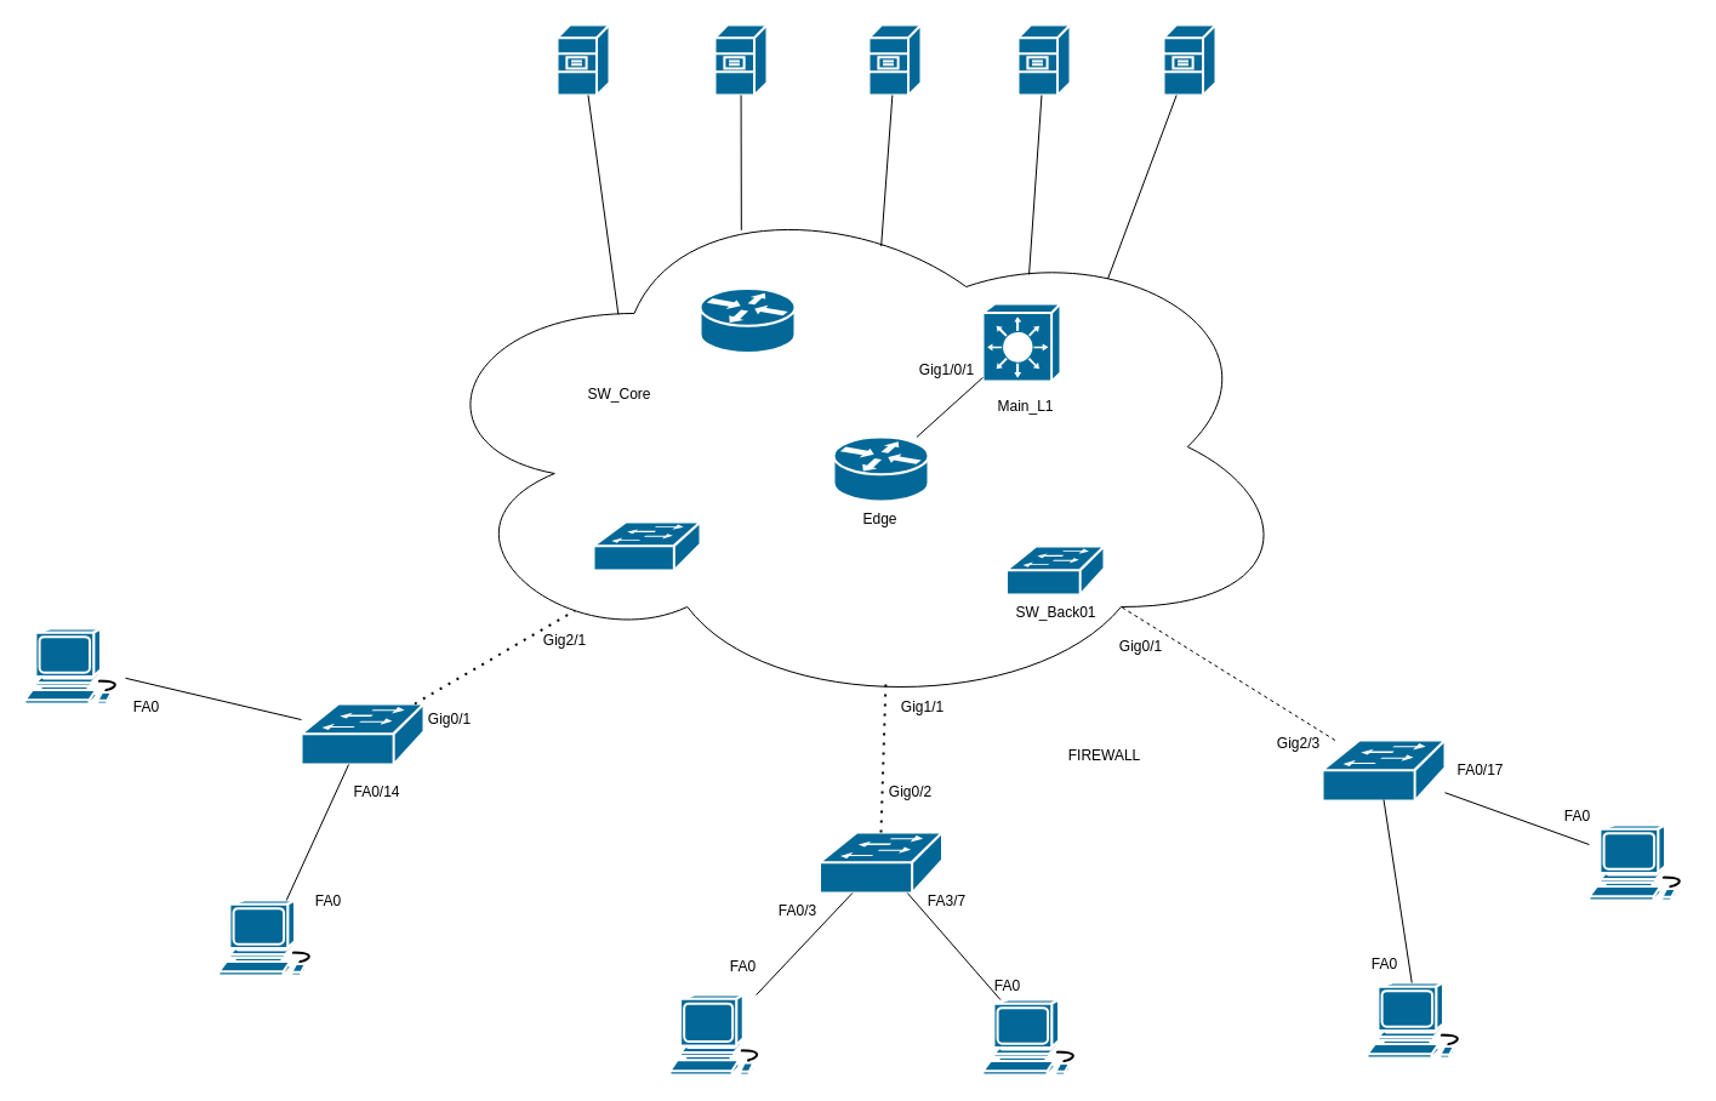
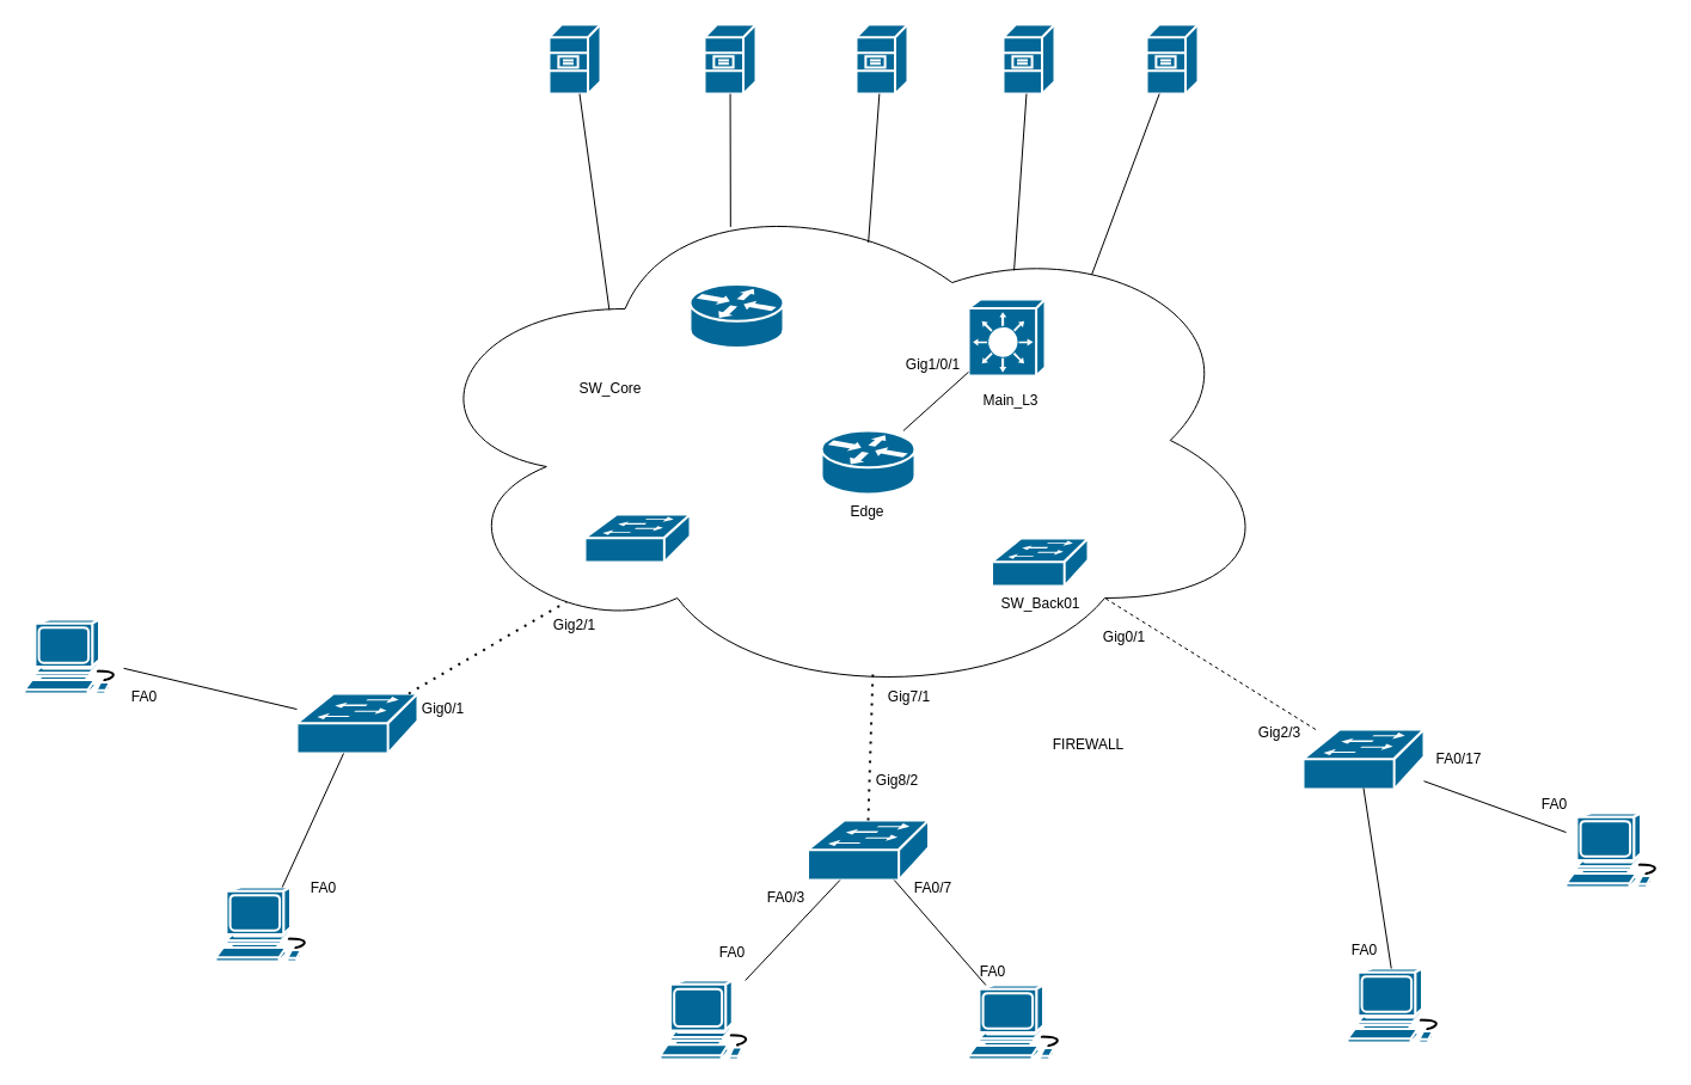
  <mxCell id="0" />
  <mxCell id="1" parent="0" />
  <mxCell id="2" value="" style="ellipse;shape=cloud;whiteSpace=wrap;html=1;" vertex="1" parent="1"><mxGeometry x="340" y="148" width="730" height="440" as="geometry" /></mxCell>
  <mxCell id="3" value="" style="shape=mxgraph.cisco.switches.workgroup_switch;sketch=0;html=1;pointerEvents=1;dashed=0;fillColor=#036897;strokeColor=#ffffff;strokeWidth=2;verticalLabelPosition=bottom;verticalAlign=top;align=center;outlineConnect=0;" vertex="1" parent="1"><mxGeometry x="1090" y="610" width="101" height="50" as="geometry" /></mxCell>
  <mxCell id="4" value="" style="shape=mxgraph.cisco.switches.workgroup_switch;sketch=0;html=1;pointerEvents=1;dashed=0;fillColor=#036897;strokeColor=#ffffff;strokeWidth=2;verticalLabelPosition=bottom;verticalAlign=top;align=center;outlineConnect=0;" vertex="1" parent="1"><mxGeometry x="675.5" y="686" width="101" height="50" as="geometry" /></mxCell>
  <mxCell id="5" value="" style="shape=mxgraph.cisco.switches.workgroup_switch;sketch=0;html=1;pointerEvents=1;dashed=0;fillColor=#036897;strokeColor=#ffffff;strokeWidth=2;verticalLabelPosition=bottom;verticalAlign=top;align=center;outlineConnect=0;" vertex="1" parent="1"><mxGeometry x="248" y="580" width="101" height="50" as="geometry" /></mxCell>
  <mxCell id="6" value="" style="shape=mxgraph.cisco.computers_and_peripherals.workstation;sketch=0;html=1;pointerEvents=1;dashed=0;fillColor=#036897;strokeColor=#ffffff;strokeWidth=2;verticalLabelPosition=bottom;verticalAlign=top;align=center;outlineConnect=0;" vertex="1" parent="1"><mxGeometry x="810" y="824" width="83" height="62" as="geometry" /></mxCell>
  <mxCell id="7" value="" style="shape=mxgraph.cisco.computers_and_peripherals.workstation;sketch=0;html=1;pointerEvents=1;dashed=0;fillColor=#036897;strokeColor=#ffffff;strokeWidth=2;verticalLabelPosition=bottom;verticalAlign=top;align=center;outlineConnect=0;" vertex="1" parent="1"><mxGeometry x="1310" y="680" width="83" height="62" as="geometry" /></mxCell>
  <mxCell id="8" value="" style="shape=mxgraph.cisco.computers_and_peripherals.workstation;sketch=0;html=1;pointerEvents=1;dashed=0;fillColor=#036897;strokeColor=#ffffff;strokeWidth=2;verticalLabelPosition=bottom;verticalAlign=top;align=center;outlineConnect=0;" vertex="1" parent="1"><mxGeometry x="1127" y="810" width="83" height="62" as="geometry" /></mxCell>
  <mxCell id="9" value="" style="shape=mxgraph.cisco.computers_and_peripherals.workstation;sketch=0;html=1;pointerEvents=1;dashed=0;fillColor=#036897;strokeColor=#ffffff;strokeWidth=2;verticalLabelPosition=bottom;verticalAlign=top;align=center;outlineConnect=0;" vertex="1" parent="1"><mxGeometry x="20" y="518" width="83" height="62" as="geometry" /></mxCell>
  <mxCell id="10" value="" style="shape=mxgraph.cisco.computers_and_peripherals.workstation;sketch=0;html=1;pointerEvents=1;dashed=0;fillColor=#036897;strokeColor=#ffffff;strokeWidth=2;verticalLabelPosition=bottom;verticalAlign=top;align=center;outlineConnect=0;" vertex="1" parent="1"><mxGeometry x="180" y="742" width="83" height="62" as="geometry" /></mxCell>
  <mxCell id="11" value="" style="shape=mxgraph.cisco.computers_and_peripherals.workstation;sketch=0;html=1;pointerEvents=1;dashed=0;fillColor=#036897;strokeColor=#ffffff;strokeWidth=2;verticalLabelPosition=bottom;verticalAlign=top;align=center;outlineConnect=0;" vertex="1" parent="1"><mxGeometry x="552" y="820" width="80" height="66" as="geometry" /></mxCell>
  <mxCell id="12" value="" style="shape=mxgraph.cisco.servers.file_server;sketch=0;html=1;pointerEvents=1;dashed=0;fillColor=#036897;strokeColor=#ffffff;strokeWidth=2;verticalLabelPosition=bottom;verticalAlign=top;align=center;outlineConnect=0;" vertex="1" parent="1"><mxGeometry x="716" y="20" width="43" height="58" as="geometry" /></mxCell>
  <mxCell id="13" value="" style="shape=mxgraph.cisco.servers.file_server;sketch=0;html=1;pointerEvents=1;dashed=0;fillColor=#036897;strokeColor=#ffffff;strokeWidth=2;verticalLabelPosition=bottom;verticalAlign=top;align=center;outlineConnect=0;" vertex="1" parent="1"><mxGeometry x="839" y="20" width="43" height="58" as="geometry" /></mxCell>
  <mxCell id="14" value="" style="shape=mxgraph.cisco.servers.file_server;sketch=0;html=1;pointerEvents=1;dashed=0;fillColor=#036897;strokeColor=#ffffff;strokeWidth=2;verticalLabelPosition=bottom;verticalAlign=top;align=center;outlineConnect=0;" vertex="1" parent="1"><mxGeometry x="959" y="20" width="43" height="58" as="geometry" /></mxCell>
  <mxCell id="15" value="" style="shape=mxgraph.cisco.servers.file_server;sketch=0;html=1;pointerEvents=1;dashed=0;fillColor=#036897;strokeColor=#ffffff;strokeWidth=2;verticalLabelPosition=bottom;verticalAlign=top;align=center;outlineConnect=0;" vertex="1" parent="1"><mxGeometry x="459" y="20" width="43" height="58" as="geometry" /></mxCell>
  <mxCell id="16" value="" style="shape=mxgraph.cisco.servers.file_server;sketch=0;html=1;pointerEvents=1;dashed=0;fillColor=#036897;strokeColor=#ffffff;strokeWidth=2;verticalLabelPosition=bottom;verticalAlign=top;align=center;outlineConnect=0;" vertex="1" parent="1"><mxGeometry x="589" y="20" width="43" height="58" as="geometry" /></mxCell>
  <mxCell id="17" value="" style="shape=mxgraph.cisco.switches.workgroup_switch;sketch=0;html=1;pointerEvents=1;dashed=0;fillColor=#036897;strokeColor=#ffffff;strokeWidth=2;verticalLabelPosition=bottom;verticalAlign=top;align=center;outlineConnect=0;" vertex="1" parent="1"><mxGeometry x="829.5" y="450" width="80.5" height="40" as="geometry" /></mxCell>
  <mxCell id="18" value="" style="shape=mxgraph.cisco.switches.workgroup_switch;sketch=0;html=1;pointerEvents=1;dashed=0;fillColor=#036897;strokeColor=#ffffff;strokeWidth=2;verticalLabelPosition=bottom;verticalAlign=top;align=center;outlineConnect=0;" vertex="1" parent="1"><mxGeometry x="489" y="430" width="88" height="40" as="geometry" /></mxCell>
  <mxCell id="19" value="" style="shape=mxgraph.cisco.routers.router;sketch=0;html=1;pointerEvents=1;dashed=0;fillColor=#036897;strokeColor=#ffffff;strokeWidth=2;verticalLabelPosition=bottom;verticalAlign=top;align=center;outlineConnect=0;" vertex="1" parent="1"><mxGeometry x="687" y="360" width="78" height="53" as="geometry" /></mxCell>
  <mxCell id="20" value="" style="shape=mxgraph.cisco.routers.router;sketch=0;html=1;pointerEvents=1;dashed=0;fillColor=#036897;strokeColor=#ffffff;strokeWidth=2;verticalLabelPosition=bottom;verticalAlign=top;align=center;outlineConnect=0;" vertex="1" parent="1"><mxGeometry x="577" y="237.5" width="78" height="53" as="geometry" /></mxCell>
  <mxCell id="21" value="" style="endArrow=none;html=1;rounded=0;" edge="1" parent="1" source="4" target="6"><mxGeometry width="50" height="50" relative="1" as="geometry"><mxPoint x="720" y="400" as="sourcePoint" /><mxPoint x="770" y="350" as="targetPoint" /></mxGeometry></mxCell>
  <mxCell id="22" value="" style="endArrow=none;html=1;rounded=0;" edge="1" parent="1" source="11" target="4"><mxGeometry width="50" height="50" relative="1" as="geometry"><mxPoint x="640" y="770" as="sourcePoint" /><mxPoint x="690" y="720" as="targetPoint" /></mxGeometry></mxCell>
  <mxCell id="23" value="" style="endArrow=none;html=1;rounded=0;" edge="1" parent="1" source="9" target="5"><mxGeometry width="50" height="50" relative="1" as="geometry"><mxPoint x="310" y="840" as="sourcePoint" /><mxPoint x="360" y="790" as="targetPoint" /></mxGeometry></mxCell>
  <mxCell id="24" value="" style="endArrow=none;html=1;rounded=0;" edge="1" parent="1" source="10" target="5"><mxGeometry width="50" height="50" relative="1" as="geometry"><mxPoint x="190" y="680" as="sourcePoint" /><mxPoint x="240" y="630" as="targetPoint" /></mxGeometry></mxCell>
  <mxCell id="25" value="" style="endArrow=none;html=1;rounded=0;entryX=0.5;entryY=0.98;entryDx=0;entryDy=0;entryPerimeter=0;" edge="1" parent="1" source="8" target="3"><mxGeometry width="50" height="50" relative="1" as="geometry"><mxPoint x="940" y="880" as="sourcePoint" /><mxPoint x="990" y="830" as="targetPoint" /></mxGeometry></mxCell>
  <mxCell id="26" value="" style="endArrow=none;html=1;rounded=0;" edge="1" parent="1" source="7" target="3"><mxGeometry width="50" height="50" relative="1" as="geometry"><mxPoint x="720" y="400" as="sourcePoint" /><mxPoint x="770" y="350" as="targetPoint" /></mxGeometry></mxCell>
  <mxCell id="27" value="" style="endArrow=none;dashed=1;html=1;dashPattern=1 3;strokeWidth=2;rounded=0;entryX=0.183;entryY=0.807;entryDx=0;entryDy=0;entryPerimeter=0;" edge="1" parent="1" source="5" target="2"><mxGeometry width="50" height="50" relative="1" as="geometry"><mxPoint x="410" y="630" as="sourcePoint" /><mxPoint x="460" y="580" as="targetPoint" /></mxGeometry></mxCell>
  <mxCell id="28" value="" style="endArrow=none;dashed=1;html=1;rounded=0;entryX=0.8;entryY=0.8;entryDx=0;entryDy=0;entryPerimeter=0;" edge="1" parent="1" source="3" target="2"><mxGeometry width="50" height="50" relative="1" as="geometry"><mxPoint x="1070" y="620" as="sourcePoint" /><mxPoint x="1120" y="570" as="targetPoint" /></mxGeometry></mxCell>
  <mxCell id="29" value="" style="endArrow=none;dashed=1;html=1;dashPattern=1 3;strokeWidth=2;rounded=0;exitX=0.5;exitY=0;exitDx=0;exitDy=0;exitPerimeter=0;" edge="1" parent="1" source="4"><mxGeometry width="50" height="50" relative="1" as="geometry"><mxPoint x="720" y="400" as="sourcePoint" /><mxPoint x="730" y="560" as="targetPoint" /></mxGeometry></mxCell>
  <mxCell id="30" value="" style="shape=mxgraph.cisco.switches.layer_3_switch;sketch=0;html=1;pointerEvents=1;dashed=0;fillColor=#036897;strokeColor=#ffffff;strokeWidth=2;verticalLabelPosition=bottom;verticalAlign=top;align=center;outlineConnect=0;" vertex="1" parent="1"><mxGeometry x="810" y="250" width="64" height="64" as="geometry" /></mxCell>
  <mxCell id="31" value="FA0&lt;div&gt;&lt;br&gt;&lt;/div&gt;" style="text;html=1;align=center;verticalAlign=middle;resizable=0;points=[];autosize=1;strokeColor=none;fillColor=none;" vertex="1" parent="1"><mxGeometry x="592" y="784" width="40" height="40" as="geometry" /></mxCell>
  <mxCell id="32" value="FA0/3" style="text;html=1;align=center;verticalAlign=middle;resizable=0;points=[];autosize=1;strokeColor=none;fillColor=none;" vertex="1" parent="1"><mxGeometry x="632" y="736" width="50" height="30" as="geometry" /></mxCell>
  <mxCell id="33" value="FA0" style="text;html=1;align=center;verticalAlign=middle;resizable=0;points=[];autosize=1;strokeColor=none;fillColor=none;" vertex="1" parent="1"><mxGeometry x="810" y="798" width="40" height="30" as="geometry" /></mxCell>
- <mxCell id="34" value="FA3/7" style="text;html=1;align=center;verticalAlign=middle;resizable=0;points=[];autosize=1;strokeColor=none;fillColor=none;" vertex="1" parent="1"><mxGeometry x="755" y="728" width="50" height="30" as="geometry" /></mxCell>
- <mxCell id="35" value="Gig0/2" style="text;html=1;align=center;verticalAlign=middle;resizable=0;points=[];autosize=1;strokeColor=none;fillColor=none;" vertex="1" parent="1"><mxGeometry x="720" y="638" width="60" height="30" as="geometry" /></mxCell>
- <mxCell id="36" value="Gig1/1" style="text;html=1;align=center;verticalAlign=middle;resizable=0;points=[];autosize=1;strokeColor=none;fillColor=none;" vertex="1" parent="1"><mxGeometry x="730" y="568" width="60" height="30" as="geometry" /></mxCell>
+ <mxCell id="34" value="FA0/7" style="text;html=1;align=center;verticalAlign=middle;resizable=0;points=[];autosize=1;strokeColor=none;fillColor=none;" vertex="1" parent="1"><mxGeometry x="755" y="728" width="50" height="30" as="geometry" /></mxCell>
+ <mxCell id="35" value="Gig8/2" style="text;html=1;align=center;verticalAlign=middle;resizable=0;points=[];autosize=1;strokeColor=none;fillColor=none;" vertex="1" parent="1"><mxGeometry x="720" y="638" width="60" height="30" as="geometry" /></mxCell>
+ <mxCell id="36" value="Gig7/1" style="text;html=1;align=center;verticalAlign=middle;resizable=0;points=[];autosize=1;strokeColor=none;fillColor=none;" vertex="1" parent="1"><mxGeometry x="730" y="568" width="60" height="30" as="geometry" /></mxCell>
  <mxCell id="37" value="Gig0/1" style="text;html=1;align=center;verticalAlign=middle;resizable=0;points=[];autosize=1;strokeColor=none;fillColor=none;" vertex="1" parent="1"><mxGeometry x="340" y="578" width="60" height="30" as="geometry" /></mxCell>
- <mxCell id="38" value="Gig2/1" style="text;html=1;align=center;verticalAlign=middle;resizable=0;points=[];autosize=1;strokeColor=none;fillColor=none;" vertex="1" parent="1"><mxGeometry x="435" y="513" width="60" height="30" as="geometry" /></mxCell>
+ <mxCell id="38" value="Gig2/1" style="text;html=1;align=center;verticalAlign=middle;resizable=0;points=[];autosize=1;strokeColor=none;fillColor=none;" vertex="1" parent="1"><mxGeometry x="450" y="508" width="60" height="30" as="geometry" /></mxCell>
  <mxCell id="39" value="Gig0/1" style="text;html=1;align=center;verticalAlign=middle;resizable=0;points=[];autosize=1;strokeColor=none;fillColor=none;" vertex="1" parent="1"><mxGeometry x="910" y="518" width="60" height="30" as="geometry" /></mxCell>
  <mxCell id="40" value="Gig2/3" style="text;html=1;align=center;verticalAlign=middle;resizable=0;points=[];autosize=1;strokeColor=none;fillColor=none;" vertex="1" parent="1"><mxGeometry x="1040" y="598" width="60" height="30" as="geometry" /></mxCell>
  <mxCell id="41" value="FA0" style="text;html=1;align=center;verticalAlign=middle;resizable=0;points=[];autosize=1;strokeColor=none;fillColor=none;" vertex="1" parent="1"><mxGeometry x="1120.5" y="780" width="40" height="30" as="geometry" /></mxCell>
  <mxCell id="42" value="FA0/17" style="text;html=1;align=center;verticalAlign=middle;resizable=0;points=[];autosize=1;strokeColor=none;fillColor=none;" vertex="1" parent="1"><mxGeometry x="1190" y="620" width="60" height="30" as="geometry" /></mxCell>
  <mxCell id="43" value="FA0" style="text;html=1;align=center;verticalAlign=middle;resizable=0;points=[];autosize=1;strokeColor=none;fillColor=none;" vertex="1" parent="1"><mxGeometry x="1280" y="658" width="40" height="30" as="geometry" /></mxCell>
  <mxCell id="44" value="FA0" style="text;html=1;align=center;verticalAlign=middle;resizable=0;points=[];autosize=1;strokeColor=none;fillColor=none;" vertex="1" parent="1"><mxGeometry x="250" y="728" width="40" height="30" as="geometry" /></mxCell>
- <mxCell id="45" value="FA0/14" style="text;html=1;align=center;verticalAlign=middle;resizable=0;points=[];autosize=1;strokeColor=none;fillColor=none;" vertex="1" parent="1"><mxGeometry x="280" y="638" width="60" height="30" as="geometry" /></mxCell>
  <mxCell id="46" value="FA0" style="text;html=1;align=center;verticalAlign=middle;resizable=0;points=[];autosize=1;strokeColor=none;fillColor=none;" vertex="1" parent="1"><mxGeometry x="100" y="568" width="40" height="30" as="geometry" /></mxCell>
  <mxCell id="47" value="" style="endArrow=none;html=1;rounded=0;exitX=0.232;exitY=0.252;exitDx=0;exitDy=0;exitPerimeter=0;" edge="1" parent="1" source="2" target="15"><mxGeometry width="50" height="50" relative="1" as="geometry"><mxPoint x="480" y="170" as="sourcePoint" /><mxPoint x="530" y="120" as="targetPoint" /></mxGeometry></mxCell>
  <mxCell id="48" value="" style="endArrow=none;html=1;rounded=0;exitX=0.371;exitY=0.094;exitDx=0;exitDy=0;exitPerimeter=0;" edge="1" parent="1" source="2" target="16"><mxGeometry width="50" height="50" relative="1" as="geometry"><mxPoint x="600" y="160" as="sourcePoint" /><mxPoint x="650" y="110" as="targetPoint" /></mxGeometry></mxCell>
  <mxCell id="49" value="" style="endArrow=none;html=1;rounded=0;exitX=0.529;exitY=0.124;exitDx=0;exitDy=0;exitPerimeter=0;" edge="1" parent="1" source="2" target="12"><mxGeometry width="50" height="50" relative="1" as="geometry"><mxPoint x="730" y="170" as="sourcePoint" /><mxPoint x="780" y="120" as="targetPoint" /></mxGeometry></mxCell>
  <mxCell id="50" value="" style="endArrow=none;html=1;rounded=0;exitX=0.696;exitY=0.177;exitDx=0;exitDy=0;exitPerimeter=0;" edge="1" parent="1" source="2" target="13"><mxGeometry width="50" height="50" relative="1" as="geometry"><mxPoint x="810" y="180" as="sourcePoint" /><mxPoint x="860" y="130" as="targetPoint" /></mxGeometry></mxCell>
  <mxCell id="51" value="" style="endArrow=none;html=1;rounded=0;exitX=0.785;exitY=0.185;exitDx=0;exitDy=0;exitPerimeter=0;" edge="1" parent="1" source="2" target="14"><mxGeometry width="50" height="50" relative="1" as="geometry"><mxPoint x="960" y="170" as="sourcePoint" /><mxPoint x="1010" y="120" as="targetPoint" /></mxGeometry></mxCell>
  <mxCell id="52" value="" style="endArrow=none;html=1;rounded=0;" edge="1" parent="1" source="30" target="19"><mxGeometry width="50" height="50" relative="1" as="geometry"><mxPoint x="560" y="400" as="sourcePoint" /><mxPoint x="610" y="350" as="targetPoint" /></mxGeometry></mxCell>
  <mxCell id="53" value="Gig1/0/1" style="text;html=1;align=center;verticalAlign=middle;resizable=0;points=[];autosize=1;strokeColor=none;fillColor=none;" vertex="1" parent="1"><mxGeometry x="745" y="290" width="70" height="30" as="geometry" /></mxCell>
- <mxCell id="54" value="Main_L1" style="text;html=1;align=center;verticalAlign=middle;resizable=0;points=[];autosize=1;strokeColor=none;fillColor=none;" vertex="1" parent="1"><mxGeometry x="810" y="320" width="70" height="30" as="geometry" /></mxCell>
+ <mxCell id="54" value="Main_L3" style="text;html=1;align=center;verticalAlign=middle;resizable=0;points=[];autosize=1;strokeColor=none;fillColor=none;" vertex="1" parent="1"><mxGeometry x="810" y="320" width="70" height="30" as="geometry" /></mxCell>
  <mxCell id="55" value="Edge" style="text;html=1;align=center;verticalAlign=middle;resizable=0;points=[];autosize=1;strokeColor=none;fillColor=none;" vertex="1" parent="1"><mxGeometry x="700" y="413" width="50" height="30" as="geometry" /></mxCell>
  <mxCell id="56" value="SW_Back01" style="text;html=1;align=center;verticalAlign=middle;resizable=0;points=[];autosize=1;strokeColor=none;fillColor=none;" vertex="1" parent="1"><mxGeometry x="824.75" y="490" width="90" height="30" as="geometry" /></mxCell>
  <mxCell id="57" value="FIREWALL" style="text;html=1;align=center;verticalAlign=middle;resizable=0;points=[];autosize=1;strokeColor=none;fillColor=none;" vertex="1" parent="1"><mxGeometry x="870" y="608" width="80" height="30" as="geometry" /></mxCell>
  <mxCell id="58" value="SW_Core" style="text;html=1;align=center;verticalAlign=middle;resizable=0;points=[];autosize=1;strokeColor=none;fillColor=none;" vertex="1" parent="1"><mxGeometry x="470" y="310" width="80" height="30" as="geometry" /></mxCell>
